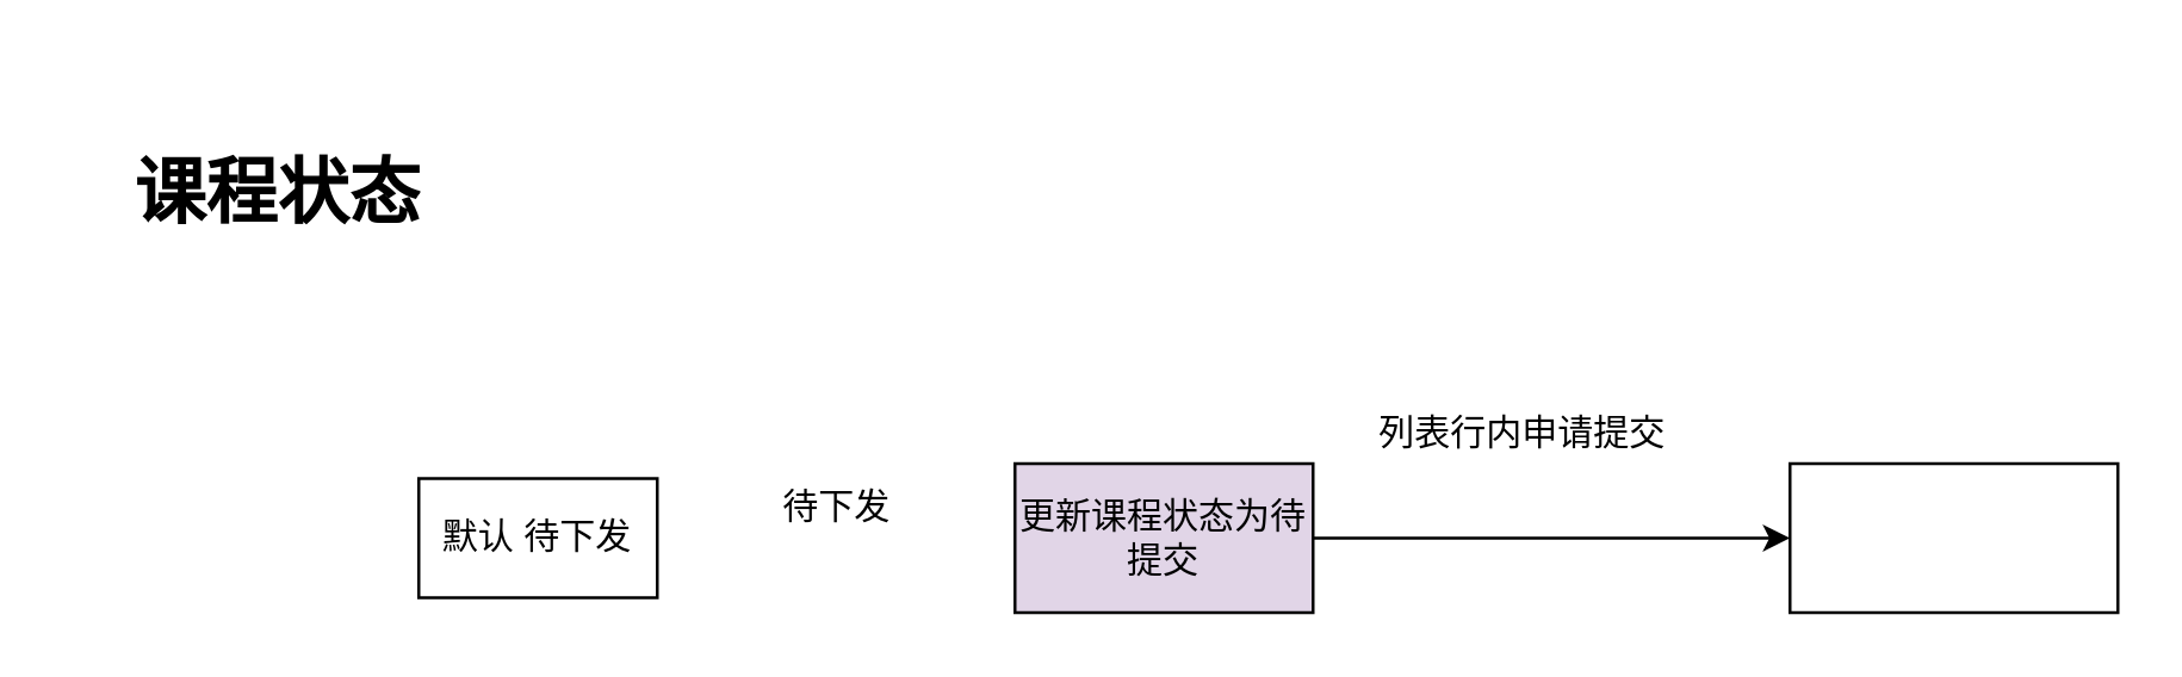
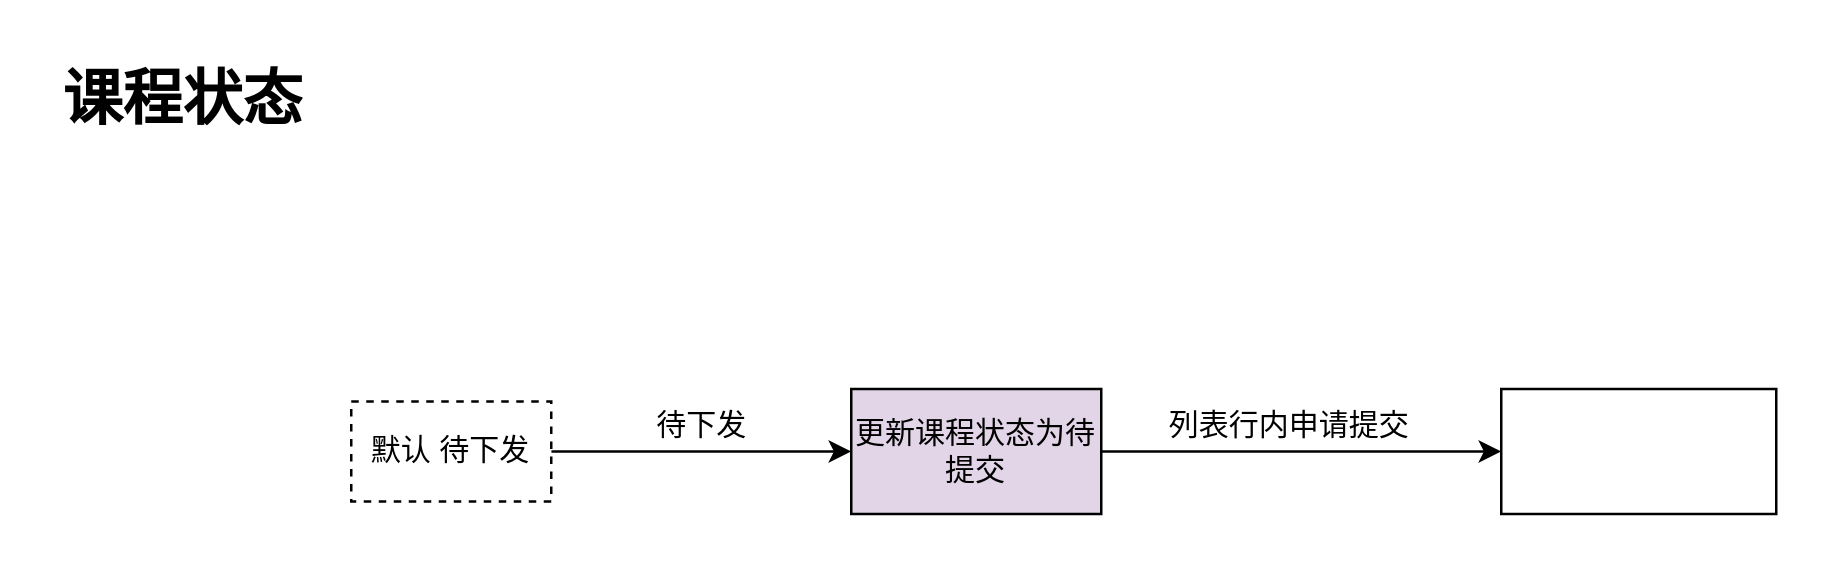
  <mxCell id="0" />
  <mxCell id="1" parent="0" />
- <mxCell id="3" value="默认 待下发" style="rounded=0;whiteSpace=wrap;html=1;" vertex="1" parent="1"><mxGeometry x="140" y="160" width="80" height="40" as="geometry" /></mxCell>
- <mxCell id="4" value="&lt;h1&gt;课程状态&lt;/h1&gt;" style="text;html=1;strokeColor=none;fillColor=none;spacing=5;spacingTop=-20;whiteSpace=wrap;overflow=hidden;rounded=0;" vertex="1" parent="1"><mxGeometry x="40" y="45" width="130" height="40" as="geometry" /></mxCell>
+ <mxCell id="2" value="" style="edgeStyle=orthogonalEdgeStyle;rounded=0;orthogonalLoop=1;jettySize=auto;html=1;" edge="1" parent="1" source="3" target="6"><mxGeometry relative="1" as="geometry" /></mxCell>
+ <mxCell id="3" value="默认 待下发" style="rounded=0;whiteSpace=wrap;html=1;dashed=1;" vertex="1" parent="1"><mxGeometry x="140" y="160" width="80" height="40" as="geometry" /></mxCell>
+ <mxCell id="4" value="&lt;h1&gt;课程状态&lt;/h1&gt;" style="text;html=1;strokeColor=none;fillColor=none;spacing=5;spacingTop=-20;whiteSpace=wrap;overflow=hidden;rounded=0;" vertex="1" parent="1"><mxGeometry x="20" y="20" width="130" height="40" as="geometry" /></mxCell>
  <mxCell id="5" value="" style="edgeStyle=orthogonalEdgeStyle;rounded=0;orthogonalLoop=1;jettySize=auto;html=1;" edge="1" parent="1" source="6" target="8"><mxGeometry relative="1" as="geometry" /></mxCell>
  <mxCell id="6" value="更新课程状态为待提交" style="whiteSpace=wrap;html=1;rounded=0;fillColor=#e1d5e7;" vertex="1" parent="1"><mxGeometry x="340" y="155" width="100" height="50" as="geometry" /></mxCell>
  <mxCell id="7" value="待下发" style="text;html=1;align=center;verticalAlign=middle;resizable=0;points=[];autosize=1;strokeColor=none;fillColor=none;" vertex="1" parent="1"><mxGeometry x="250" y="160" width="60" height="20" as="geometry" /></mxCell>
  <mxCell id="8" value="" style="whiteSpace=wrap;html=1;rounded=0;" vertex="1" parent="1"><mxGeometry x="600" y="155" width="110" height="50" as="geometry" /></mxCell>
- <mxCell id="9" value="列表行内申请提交" style="text;html=1;align=center;verticalAlign=middle;resizable=0;points=[];autosize=1;strokeColor=none;fillColor=none;" vertex="1" parent="1"><mxGeometry x="455" y="135" width="110" height="20" as="geometry" /></mxCell>
+ <mxCell id="9" value="列表行内申请提交" style="text;html=1;align=center;verticalAlign=middle;resizable=0;points=[];autosize=1;strokeColor=none;fillColor=none;" vertex="1" parent="1"><mxGeometry x="460" y="160" width="110" height="20" as="geometry" /></mxCell>
